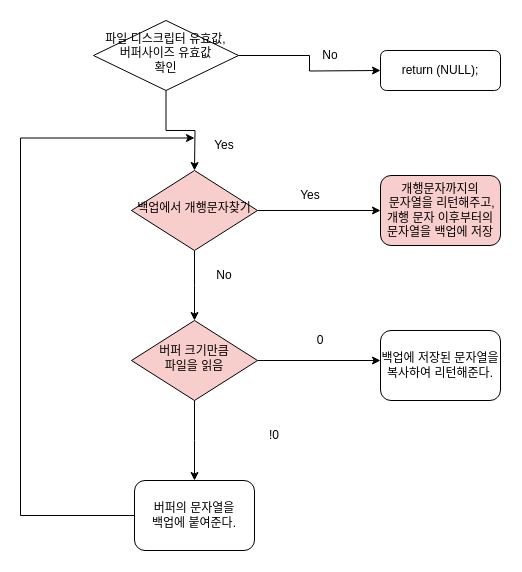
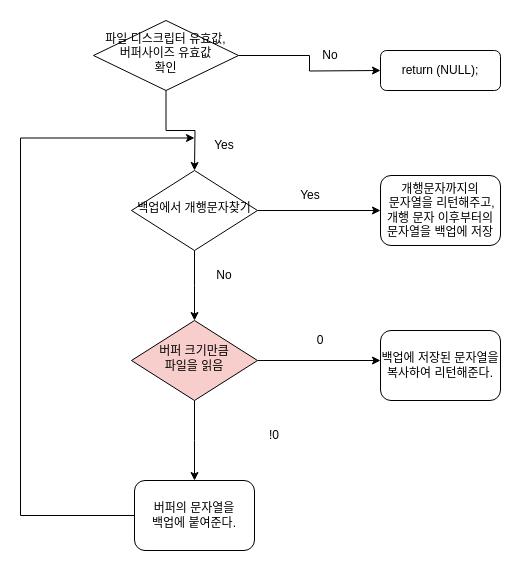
  <mxCell id="0" />
  <mxCell id="1" parent="0" />
  <mxCell id="2" style="edgeStyle=orthogonalEdgeStyle;rounded=0;orthogonalLoop=1;jettySize=auto;html=1;exitX=0.5;exitY=1;exitDx=0;exitDy=0;" edge="1" parent="1" source="4"><mxGeometry relative="1" as="geometry"><mxPoint x="194" y="170" as="targetPoint" /></mxGeometry></mxCell>
  <mxCell id="3" style="edgeStyle=orthogonalEdgeStyle;rounded=0;orthogonalLoop=1;jettySize=auto;html=1;exitX=1;exitY=0.5;exitDx=0;exitDy=0;" edge="1" parent="1" source="4"><mxGeometry relative="1" as="geometry"><mxPoint x="380" y="70" as="targetPoint" /></mxGeometry></mxCell>
  <mxCell id="4" value="파일 디스크립터 유효값,&lt;br&gt;버퍼사이즈 유효값&lt;br&gt;확인" style="rhombus;whiteSpace=wrap;html=1;shadow=0;fontFamily=Helvetica;fontSize=12;align=center;strokeWidth=1;spacing=6;spacingTop=-4;" vertex="1" parent="1"><mxGeometry x="93" y="20" width="145" height="70" as="geometry" /></mxCell>
  <mxCell id="5" value="return (NULL);" style="rounded=1;whiteSpace=wrap;html=1;fontSize=12;glass=0;strokeWidth=1;shadow=0;" vertex="1" parent="1"><mxGeometry x="380" y="50" width="120" height="40" as="geometry" /></mxCell>
  <mxCell id="6" style="edgeStyle=orthogonalEdgeStyle;rounded=0;orthogonalLoop=1;jettySize=auto;html=1;exitX=1;exitY=0.5;exitDx=0;exitDy=0;" edge="1" parent="1" source="8"><mxGeometry relative="1" as="geometry"><mxPoint x="380" y="210" as="targetPoint" /></mxGeometry></mxCell>
  <mxCell id="7" style="edgeStyle=orthogonalEdgeStyle;rounded=0;orthogonalLoop=1;jettySize=auto;html=1;exitX=0.5;exitY=1;exitDx=0;exitDy=0;" edge="1" parent="1" source="8"><mxGeometry relative="1" as="geometry"><mxPoint x="194" y="320" as="targetPoint" /></mxGeometry></mxCell>
- <mxCell id="8" value="백업에서 개행문자찾기" style="rhombus;whiteSpace=wrap;html=1;shadow=0;fontFamily=Helvetica;fontSize=12;align=center;strokeWidth=1;spacing=6;spacingTop=-4;fillColor=#f8cecc;" vertex="1" parent="1"><mxGeometry x="131" y="170" width="126" height="80" as="geometry" /></mxCell>
+ <mxCell id="8" value="백업에서 개행문자찾기" style="rhombus;whiteSpace=wrap;html=1;shadow=0;fontFamily=Helvetica;fontSize=12;align=center;strokeWidth=1;spacing=6;spacingTop=-4;" vertex="1" parent="1"><mxGeometry x="131" y="170" width="126" height="80" as="geometry" /></mxCell>
  <mxCell id="9" style="edgeStyle=orthogonalEdgeStyle;rounded=0;orthogonalLoop=1;jettySize=auto;html=1;exitX=0.5;exitY=1;exitDx=0;exitDy=0;" edge="1" parent="1" source="4" target="4"><mxGeometry relative="1" as="geometry" /></mxCell>
  <mxCell id="10" value="No" style="text;html=1;strokeColor=none;fillColor=none;align=center;verticalAlign=middle;whiteSpace=wrap;rounded=0;" vertex="1" parent="1"><mxGeometry x="300" y="40" width="60" height="30" as="geometry" /></mxCell>
  <mxCell id="11" value="Yes" style="text;html=1;strokeColor=none;fillColor=none;align=center;verticalAlign=middle;whiteSpace=wrap;rounded=0;" vertex="1" parent="1"><mxGeometry x="194" y="130" width="60" height="30" as="geometry" /></mxCell>
  <mxCell id="12" value="Yes" style="text;html=1;strokeColor=none;fillColor=none;align=center;verticalAlign=middle;whiteSpace=wrap;rounded=0;" vertex="1" parent="1"><mxGeometry x="280" y="180" width="60" height="30" as="geometry" /></mxCell>
- <mxCell id="13" value="개행문자까지의&lt;br&gt;&amp;nbsp;문자열을 리턴해주고,&lt;br&gt;개행 문자 이후부터의 &lt;br&gt;문자열을 백업에 저장" style="rounded=1;whiteSpace=wrap;html=1;fontSize=12;glass=0;strokeWidth=1;shadow=0;fillColor=#f8cecc;" vertex="1" parent="1"><mxGeometry x="380" y="175" width="120" height="70" as="geometry" /></mxCell>
+ <mxCell id="13" value="개행문자까지의&lt;br&gt;&amp;nbsp;문자열을 리턴해주고,&lt;br&gt;개행 문자 이후부터의 &lt;br&gt;문자열을 백업에 저장" style="rounded=1;whiteSpace=wrap;html=1;fontSize=12;glass=0;strokeWidth=1;shadow=0;" vertex="1" parent="1"><mxGeometry x="380" y="175" width="120" height="70" as="geometry" /></mxCell>
  <mxCell id="14" value="No" style="text;html=1;strokeColor=none;fillColor=none;align=center;verticalAlign=middle;whiteSpace=wrap;rounded=0;" vertex="1" parent="1"><mxGeometry x="194" y="260" width="60" height="30" as="geometry" /></mxCell>
  <mxCell id="15" style="edgeStyle=orthogonalEdgeStyle;rounded=0;orthogonalLoop=1;jettySize=auto;html=1;exitX=1;exitY=0.5;exitDx=0;exitDy=0;" edge="1" parent="1" source="17"><mxGeometry relative="1" as="geometry"><mxPoint x="380" y="360" as="targetPoint" /></mxGeometry></mxCell>
  <mxCell id="16" style="edgeStyle=orthogonalEdgeStyle;rounded=0;orthogonalLoop=1;jettySize=auto;html=1;exitX=0.5;exitY=1;exitDx=0;exitDy=0;" edge="1" parent="1" source="17"><mxGeometry relative="1" as="geometry"><mxPoint x="194" y="480" as="targetPoint" /></mxGeometry></mxCell>
  <mxCell id="17" value="버퍼 크기만큼&lt;br&gt;파일을 읽음" style="rhombus;whiteSpace=wrap;html=1;shadow=0;fontFamily=Helvetica;fontSize=12;align=center;strokeWidth=1;spacing=6;spacingTop=-4;fillColor=#f8cecc;" vertex="1" parent="1"><mxGeometry x="131" y="320" width="126" height="80" as="geometry" /></mxCell>
  <mxCell id="18" value="0" style="text;html=1;strokeColor=none;fillColor=none;align=center;verticalAlign=middle;whiteSpace=wrap;rounded=0;" vertex="1" parent="1"><mxGeometry x="290" y="325" width="60" height="30" as="geometry" /></mxCell>
  <mxCell id="19" value="백업에 저장된 문자열을&lt;br&gt;복사하여 리턴해준다." style="rounded=1;whiteSpace=wrap;html=1;fontSize=12;glass=0;strokeWidth=1;shadow=0;" vertex="1" parent="1"><mxGeometry x="380" y="330" width="120" height="70" as="geometry" /></mxCell>
  <mxCell id="20" value="!0" style="text;html=1;strokeColor=none;fillColor=none;align=center;verticalAlign=middle;whiteSpace=wrap;rounded=0;" vertex="1" parent="1"><mxGeometry x="244" y="420" width="60" height="30" as="geometry" /></mxCell>
  <mxCell id="21" style="edgeStyle=orthogonalEdgeStyle;rounded=0;orthogonalLoop=1;jettySize=auto;html=1;exitX=0;exitY=0.5;exitDx=0;exitDy=0;entryX=0;entryY=0.25;entryDx=0;entryDy=0;" edge="1" parent="1" source="22" target="11"><mxGeometry relative="1" as="geometry"><mxPoint x="20" y="150" as="targetPoint" /><Array as="points"><mxPoint x="20" y="515" /><mxPoint x="20" y="138" /></Array></mxGeometry></mxCell>
  <mxCell id="22" value="버퍼의 문자열을&lt;br&gt;백업에 붙여준다." style="rounded=1;whiteSpace=wrap;html=1;fontSize=12;glass=0;strokeWidth=1;shadow=0;" vertex="1" parent="1"><mxGeometry x="134" y="480" width="120" height="70" as="geometry" /></mxCell>
